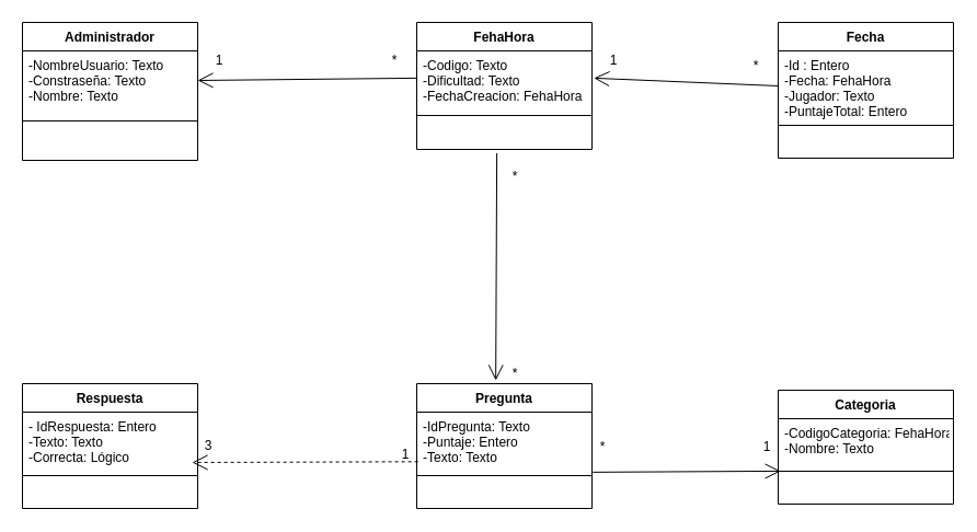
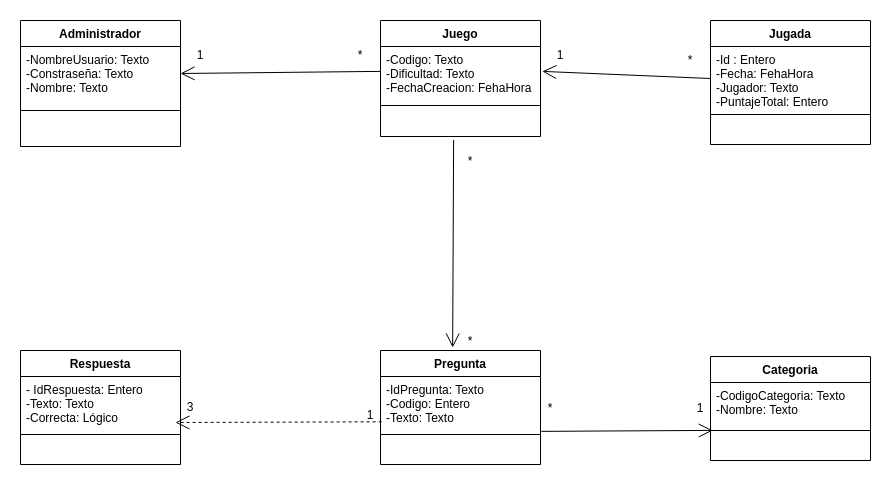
  <mxCell id="0" />
  <mxCell id="1" parent="0" />
  <mxCell id="2" value="Administrador" style="swimlane;fontStyle=1;align=center;verticalAlign=top;childLayout=stackLayout;horizontal=1;startSize=26;horizontalStack=0;resizeParent=1;resizeParentMax=0;resizeLast=0;collapsible=1;marginBottom=0;" parent="1" vertex="1"><mxGeometry x="20" y="20" width="160" height="126" as="geometry" /></mxCell>
  <mxCell id="3" value="-NombreUsuario: Texto &#10;-Constraseña: Texto &#10;-Nombre: Texto " style="text;strokeColor=none;fillColor=none;align=left;verticalAlign=top;spacingLeft=4;spacingRight=4;overflow=hidden;rotatable=0;points=[[0,0.5],[1,0.5]];portConstraint=eastwest;" parent="2" vertex="1"><mxGeometry y="26" width="160" height="54" as="geometry" /></mxCell>
  <mxCell id="4" value="" style="line;strokeWidth=1;fillColor=none;align=left;verticalAlign=middle;spacingTop=-1;spacingLeft=3;spacingRight=3;rotatable=0;labelPosition=right;points=[];portConstraint=eastwest;strokeColor=inherit;" parent="2" vertex="1"><mxGeometry y="80" width="160" height="20" as="geometry" /></mxCell>
  <mxCell id="5" value=" " style="text;strokeColor=none;fillColor=none;align=left;verticalAlign=top;spacingLeft=4;spacingRight=4;overflow=hidden;rotatable=0;points=[[0,0.5],[1,0.5]];portConstraint=eastwest;" parent="2" vertex="1"><mxGeometry y="100" width="160" height="26" as="geometry" /></mxCell>
- <mxCell id="6" value="FehaHora" style="swimlane;fontStyle=1;align=center;verticalAlign=top;childLayout=stackLayout;horizontal=1;startSize=26;horizontalStack=0;resizeParent=1;resizeParentMax=0;resizeLast=0;collapsible=1;marginBottom=0;" parent="1" vertex="1"><mxGeometry x="380" y="20" width="160" height="116" as="geometry" /></mxCell>
+ <mxCell id="6" value="Juego" style="swimlane;fontStyle=1;align=center;verticalAlign=top;childLayout=stackLayout;horizontal=1;startSize=26;horizontalStack=0;resizeParent=1;resizeParentMax=0;resizeLast=0;collapsible=1;marginBottom=0;" parent="1" vertex="1"><mxGeometry x="380" y="20" width="160" height="116" as="geometry" /></mxCell>
  <mxCell id="7" value="-Codigo: Texto &#10;-Dificultad: Texto &#10;-FechaCreacion: FehaHora" style="text;strokeColor=none;fillColor=none;align=left;verticalAlign=top;spacingLeft=4;spacingRight=4;overflow=hidden;rotatable=0;points=[[0,0.5],[1,0.5]];portConstraint=eastwest;fontStyle=0" parent="6" vertex="1"><mxGeometry y="26" width="160" height="54" as="geometry" /></mxCell>
  <mxCell id="8" value="" style="line;strokeWidth=1;fillColor=none;align=left;verticalAlign=middle;spacingTop=-1;spacingLeft=3;spacingRight=3;rotatable=0;labelPosition=right;points=[];portConstraint=eastwest;strokeColor=inherit;" parent="6" vertex="1"><mxGeometry y="80" width="160" height="10" as="geometry" /></mxCell>
  <mxCell id="9" value=" " style="text;strokeColor=none;fillColor=none;align=left;verticalAlign=top;spacingLeft=4;spacingRight=4;overflow=hidden;rotatable=0;points=[[0,0.5],[1,0.5]];portConstraint=eastwest;" parent="6" vertex="1"><mxGeometry y="90" width="160" height="26" as="geometry" /></mxCell>
  <mxCell id="10" value="" style="endArrow=open;endFill=1;endSize=12;html=1;rounded=0;entryX=1;entryY=0.5;entryDx=0;entryDy=0;exitX=-0.001;exitY=0.022;exitDx=0;exitDy=0;exitPerimeter=0;" parent="1" target="3" edge="1"><mxGeometry width="160" relative="1" as="geometry"><mxPoint x="379.84" y="70.88" as="sourcePoint" /><mxPoint x="310" y="290" as="targetPoint" /></mxGeometry></mxCell>
  <mxCell id="11" value="*" style="text;html=1;strokeColor=none;fillColor=none;align=center;verticalAlign=middle;whiteSpace=wrap;rounded=0;" parent="1" vertex="1"><mxGeometry x="330" y="40" width="60" height="30" as="geometry" /></mxCell>
  <mxCell id="12" value="1" style="text;html=1;strokeColor=none;fillColor=none;align=center;verticalAlign=middle;whiteSpace=wrap;rounded=0;" parent="1" vertex="1"><mxGeometry x="170" y="40" width="60" height="30" as="geometry" /></mxCell>
  <mxCell id="13" value="Pregunta" style="swimlane;fontStyle=1;align=center;verticalAlign=top;childLayout=stackLayout;horizontal=1;startSize=26;horizontalStack=0;resizeParent=1;resizeParentMax=0;resizeLast=0;collapsible=1;marginBottom=0;" parent="1" vertex="1"><mxGeometry x="380" y="350" width="160" height="114" as="geometry" /></mxCell>
- <mxCell id="14" value="-IdPregunta: Texto &#10;-Puntaje: Entero&#10;-Texto: Texto " style="text;strokeColor=none;fillColor=none;align=left;verticalAlign=top;spacingLeft=4;spacingRight=4;overflow=hidden;rotatable=0;points=[[0,0.5],[1,0.5]];portConstraint=eastwest;" parent="13" vertex="1"><mxGeometry y="26" width="160" height="54" as="geometry" /></mxCell>
+ <mxCell id="14" value="-IdPregunta: Texto &#10;-Codigo: Entero&#10;-Texto: Texto " style="text;strokeColor=none;fillColor=none;align=left;verticalAlign=top;spacingLeft=4;spacingRight=4;overflow=hidden;rotatable=0;points=[[0,0.5],[1,0.5]];portConstraint=eastwest;" parent="13" vertex="1"><mxGeometry y="26" width="160" height="54" as="geometry" /></mxCell>
  <mxCell id="15" value="" style="line;strokeWidth=1;fillColor=none;align=left;verticalAlign=middle;spacingTop=-1;spacingLeft=3;spacingRight=3;rotatable=0;labelPosition=right;points=[];portConstraint=eastwest;strokeColor=inherit;" parent="13" vertex="1"><mxGeometry y="80" width="160" height="8" as="geometry" /></mxCell>
  <mxCell id="16" value=" " style="text;strokeColor=none;fillColor=none;align=left;verticalAlign=top;spacingLeft=4;spacingRight=4;overflow=hidden;rotatable=0;points=[[0,0.5],[1,0.5]];portConstraint=eastwest;" parent="13" vertex="1"><mxGeometry y="88" width="160" height="26" as="geometry" /></mxCell>
  <mxCell id="17" value="Respuesta" style="swimlane;fontStyle=1;align=center;verticalAlign=top;childLayout=stackLayout;horizontal=1;startSize=26;horizontalStack=0;resizeParent=1;resizeParentMax=0;resizeLast=0;collapsible=1;marginBottom=0;" parent="1" vertex="1"><mxGeometry x="20" y="350" width="160" height="114" as="geometry" /></mxCell>
  <mxCell id="18" value="- IdRespuesta: Entero&#10;-Texto: Texto&#10;-Correcta: Lógico" style="text;strokeColor=none;fillColor=none;align=left;verticalAlign=top;spacingLeft=4;spacingRight=4;overflow=hidden;rotatable=0;points=[[0,0.5],[1,0.5]];portConstraint=eastwest;" parent="17" vertex="1"><mxGeometry y="26" width="160" height="54" as="geometry" /></mxCell>
  <mxCell id="19" value="" style="line;strokeWidth=1;fillColor=none;align=left;verticalAlign=middle;spacingTop=-1;spacingLeft=3;spacingRight=3;rotatable=0;labelPosition=right;points=[];portConstraint=eastwest;strokeColor=inherit;" parent="17" vertex="1"><mxGeometry y="80" width="160" height="8" as="geometry" /></mxCell>
  <mxCell id="20" value=" " style="text;strokeColor=none;fillColor=none;align=left;verticalAlign=top;spacingLeft=4;spacingRight=4;overflow=hidden;rotatable=0;points=[[0,0.5],[1,0.5]];portConstraint=eastwest;" parent="17" vertex="1"><mxGeometry y="88" width="160" height="26" as="geometry" /></mxCell>
  <mxCell id="21" value="" style="endArrow=open;endFill=1;endSize=12;html=1;rounded=0;entryX=0.25;entryY=1;entryDx=0;entryDy=0;exitX=0.007;exitY=0.839;exitDx=0;exitDy=0;exitPerimeter=0;dashed=1;" parent="1" source="14" target="23" edge="1"><mxGeometry x="-1" y="377" width="160" relative="1" as="geometry"><mxPoint x="270" y="620" as="sourcePoint" /><mxPoint x="239.5" y="440.004" as="targetPoint" /><mxPoint x="213" y="340" as="offset" /></mxGeometry></mxCell>
  <mxCell id="22" value="1" style="text;html=1;strokeColor=none;fillColor=none;align=center;verticalAlign=middle;whiteSpace=wrap;rounded=0;" parent="1" vertex="1"><mxGeometry x="340" y="400" width="60" height="30" as="geometry" /></mxCell>
  <mxCell id="23" value="3" style="text;html=1;strokeColor=none;fillColor=none;align=center;verticalAlign=middle;whiteSpace=wrap;rounded=0;" parent="1" vertex="1"><mxGeometry x="160" y="392" width="60" height="30" as="geometry" /></mxCell>
  <mxCell id="24" value="Categoria" style="swimlane;fontStyle=1;align=center;verticalAlign=top;childLayout=stackLayout;horizontal=1;startSize=26;horizontalStack=0;resizeParent=1;resizeParentMax=0;resizeLast=0;collapsible=1;marginBottom=0;" parent="1" vertex="1"><mxGeometry x="710" y="356" width="160" height="104" as="geometry" /></mxCell>
- <mxCell id="25" value="-CodigoCategoria: FehaHora &#10;-Nombre: Texto " style="text;strokeColor=none;fillColor=none;align=left;verticalAlign=top;spacingLeft=4;spacingRight=4;overflow=hidden;rotatable=0;points=[[0,0.5],[1,0.5]];portConstraint=eastwest;" parent="24" vertex="1"><mxGeometry y="26" width="160" height="44" as="geometry" /></mxCell>
+ <mxCell id="25" value="-CodigoCategoria: Texto &#10;-Nombre: Texto " style="text;strokeColor=none;fillColor=none;align=left;verticalAlign=top;spacingLeft=4;spacingRight=4;overflow=hidden;rotatable=0;points=[[0,0.5],[1,0.5]];portConstraint=eastwest;" parent="24" vertex="1"><mxGeometry y="26" width="160" height="44" as="geometry" /></mxCell>
  <mxCell id="26" value="" style="line;strokeWidth=1;fillColor=none;align=left;verticalAlign=middle;spacingTop=-1;spacingLeft=3;spacingRight=3;rotatable=0;labelPosition=right;points=[];portConstraint=eastwest;strokeColor=inherit;" parent="24" vertex="1"><mxGeometry y="70" width="160" height="8" as="geometry" /></mxCell>
  <mxCell id="27" value=" " style="text;strokeColor=none;fillColor=none;align=left;verticalAlign=top;spacingLeft=4;spacingRight=4;overflow=hidden;rotatable=0;points=[[0,0.5],[1,0.5]];portConstraint=eastwest;" parent="24" vertex="1"><mxGeometry y="78" width="160" height="26" as="geometry" /></mxCell>
  <mxCell id="28" value="" style="endArrow=open;endFill=1;endSize=12;html=1;rounded=0;entryX=0.014;entryY=0.489;entryDx=0;entryDy=0;entryPerimeter=0;exitX=1.005;exitY=1.016;exitDx=0;exitDy=0;exitPerimeter=0;" parent="1" source="14" target="26" edge="1"><mxGeometry x="-1" y="377" width="160" relative="1" as="geometry"><mxPoint x="610" y="530" as="sourcePoint" /><mxPoint x="572.08" y="252.002" as="targetPoint" /><mxPoint x="213" y="340" as="offset" /></mxGeometry></mxCell>
  <mxCell id="29" value="1" style="text;html=1;strokeColor=none;fillColor=none;align=center;verticalAlign=middle;whiteSpace=wrap;rounded=0;" parent="1" vertex="1"><mxGeometry x="670" y="393" width="60" height="30" as="geometry" /></mxCell>
  <mxCell id="30" value="*" style="text;html=1;strokeColor=none;fillColor=none;align=center;verticalAlign=middle;whiteSpace=wrap;rounded=0;" parent="1" vertex="1"><mxGeometry x="520" y="393" width="60" height="30" as="geometry" /></mxCell>
- <mxCell id="31" value="Fecha" style="swimlane;fontStyle=1;align=center;verticalAlign=top;childLayout=stackLayout;horizontal=1;startSize=26;horizontalStack=0;resizeParent=1;resizeParentMax=0;resizeLast=0;collapsible=1;marginBottom=0;" parent="1" vertex="1"><mxGeometry x="710" y="20" width="160" height="124" as="geometry" /></mxCell>
+ <mxCell id="31" value="Jugada" style="swimlane;fontStyle=1;align=center;verticalAlign=top;childLayout=stackLayout;horizontal=1;startSize=26;horizontalStack=0;resizeParent=1;resizeParentMax=0;resizeLast=0;collapsible=1;marginBottom=0;" parent="1" vertex="1"><mxGeometry x="710" y="20" width="160" height="124" as="geometry" /></mxCell>
  <mxCell id="32" value="-Id : Entero&#10;-Fecha: FehaHora&#10;-Jugador: Texto &#10;-PuntajeTotal: Entero" style="text;strokeColor=none;fillColor=none;align=left;verticalAlign=top;spacingLeft=4;spacingRight=4;overflow=hidden;rotatable=0;points=[[0,0.5],[1,0.5]];portConstraint=eastwest;" parent="31" vertex="1"><mxGeometry y="26" width="160" height="64" as="geometry" /></mxCell>
  <mxCell id="33" value="" style="line;strokeWidth=1;fillColor=none;align=left;verticalAlign=middle;spacingTop=-1;spacingLeft=3;spacingRight=3;rotatable=0;labelPosition=right;points=[];portConstraint=eastwest;strokeColor=inherit;" parent="31" vertex="1"><mxGeometry y="90" width="160" height="8" as="geometry" /></mxCell>
  <mxCell id="34" value=" " style="text;strokeColor=none;fillColor=none;align=left;verticalAlign=top;spacingLeft=4;spacingRight=4;overflow=hidden;rotatable=0;points=[[0,0.5],[1,0.5]];portConstraint=eastwest;" parent="31" vertex="1"><mxGeometry y="98" width="160" height="26" as="geometry" /></mxCell>
  <mxCell id="35" value="" style="endArrow=open;endFill=1;endSize=12;html=1;rounded=0;entryX=1.011;entryY=0.022;entryDx=0;entryDy=0;entryPerimeter=0;exitX=0;exitY=0.5;exitDx=0;exitDy=0;" parent="1" source="32" edge="1"><mxGeometry x="-1" y="377" width="160" relative="1" as="geometry"><mxPoint x="901" y="121.99" as="sourcePoint" /><mxPoint x="541.76" y="70.88" as="targetPoint" /><mxPoint x="213" y="340" as="offset" /></mxGeometry></mxCell>
  <mxCell id="36" value="1" style="text;html=1;strokeColor=none;fillColor=none;align=center;verticalAlign=middle;whiteSpace=wrap;rounded=0;" parent="1" vertex="1"><mxGeometry x="530" y="40" width="60" height="30" as="geometry" /></mxCell>
  <mxCell id="37" value="*" style="text;html=1;strokeColor=none;fillColor=none;align=center;verticalAlign=middle;whiteSpace=wrap;rounded=0;" parent="1" vertex="1"><mxGeometry x="670" y="50" width="40" height="20" as="geometry" /></mxCell>
  <mxCell id="38" value="" style="endArrow=open;endFill=1;endSize=12;html=1;rounded=0;entryX=0.451;entryY=-0.026;entryDx=0;entryDy=0;entryPerimeter=0;exitX=0.457;exitY=1.132;exitDx=0;exitDy=0;exitPerimeter=0;" parent="1" source="9" target="13" edge="1"><mxGeometry x="-1" y="377" width="160" relative="1" as="geometry"><mxPoint x="700" y="230" as="sourcePoint" /><mxPoint x="340" y="246.002" as="targetPoint" /><mxPoint x="213" y="340" as="offset" /></mxGeometry></mxCell>
  <mxCell id="39" value="*" style="text;html=1;strokeColor=none;fillColor=none;align=center;verticalAlign=middle;whiteSpace=wrap;rounded=0;" parent="1" vertex="1"><mxGeometry x="440" y="326" width="60" height="30" as="geometry" /></mxCell>
  <mxCell id="40" value="*" style="text;html=1;strokeColor=none;fillColor=none;align=center;verticalAlign=middle;whiteSpace=wrap;rounded=0;" parent="1" vertex="1"><mxGeometry x="440" y="146" width="60" height="30" as="geometry" /></mxCell>
